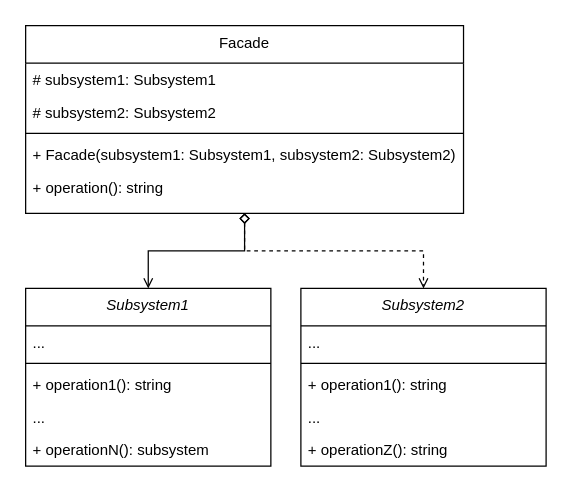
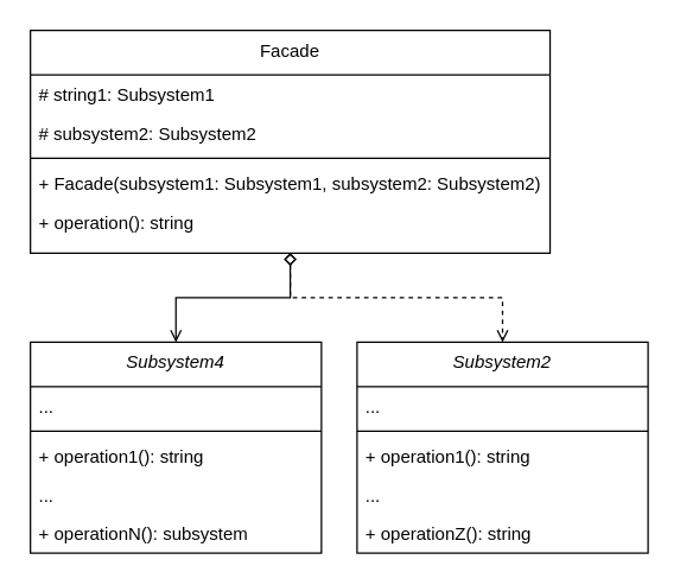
  <mxCell id="0" />
  <mxCell id="1" parent="0" />
  <mxCell id="2" style="edgeStyle=orthogonalEdgeStyle;rounded=0;orthogonalLoop=1;jettySize=auto;html=1;entryX=0.5;entryY=0;entryDx=0;entryDy=0;startArrow=diamond;startFill=0;endArrow=open;endFill=0;" parent="1" source="4" target="10" edge="1"><mxGeometry relative="1" as="geometry"><mxPoint x="135" y="220" as="targetPoint" /></mxGeometry></mxCell>
  <mxCell id="3" style="edgeStyle=orthogonalEdgeStyle;rounded=0;orthogonalLoop=1;jettySize=auto;html=1;endArrow=open;endFill=0;startArrow=diamond;startFill=0;dashed=1;" edge="1" parent="1" source="4" target="16"><mxGeometry relative="1" as="geometry" /></mxCell>
  <mxCell id="4" value="Facade" style="swimlane;fontStyle=0;align=center;verticalAlign=top;childLayout=stackLayout;horizontal=1;startSize=30;horizontalStack=0;resizeParent=1;resizeLast=0;collapsible=1;marginBottom=0;rounded=0;shadow=0;strokeWidth=1;swimlaneLine=1;" parent="1" vertex="1"><mxGeometry x="20" y="20" width="350" height="150" as="geometry"><mxRectangle x="230" y="140" width="160" height="26" as="alternateBounds" /></mxGeometry></mxCell>
- <mxCell id="5" value="# subsystem1: Subsystem1" style="text;align=left;verticalAlign=top;spacingLeft=4;spacingRight=4;overflow=hidden;rotatable=0;points=[[0,0.5],[1,0.5]];portConstraint=eastwest;" parent="4" vertex="1"><mxGeometry y="30" width="350" height="26" as="geometry" /></mxCell>
+ <mxCell id="5" value="# string1: Subsystem1" style="text;align=left;verticalAlign=top;spacingLeft=4;spacingRight=4;overflow=hidden;rotatable=0;points=[[0,0.5],[1,0.5]];portConstraint=eastwest;" parent="4" vertex="1"><mxGeometry y="30" width="350" height="26" as="geometry" /></mxCell>
  <mxCell id="6" value="# subsystem2: Subsystem2&#10;" style="text;align=left;verticalAlign=top;spacingLeft=4;spacingRight=4;overflow=hidden;rotatable=0;points=[[0,0.5],[1,0.5]];portConstraint=eastwest;" parent="4" vertex="1"><mxGeometry y="56" width="350" height="26" as="geometry" /></mxCell>
  <mxCell id="7" value="" style="line;html=1;strokeWidth=1;align=left;verticalAlign=middle;spacingTop=-1;spacingLeft=3;spacingRight=3;rotatable=0;labelPosition=right;points=[];portConstraint=eastwest;" parent="4" vertex="1"><mxGeometry y="82" width="350" height="8" as="geometry" /></mxCell>
  <mxCell id="8" value="+ Facade(subsystem1: Subsystem1, subsystem2: Subsystem2)" style="text;align=left;verticalAlign=top;spacingLeft=4;spacingRight=4;overflow=hidden;rotatable=0;points=[[0,0.5],[1,0.5]];portConstraint=eastwest;" parent="4" vertex="1"><mxGeometry y="90" width="350" height="26" as="geometry" /></mxCell>
  <mxCell id="9" value="+ operation(): string" style="text;align=left;verticalAlign=top;spacingLeft=4;spacingRight=4;overflow=hidden;rotatable=0;points=[[0,0.5],[1,0.5]];portConstraint=eastwest;" parent="4" vertex="1"><mxGeometry y="116" width="350" height="26" as="geometry" /></mxCell>
- <mxCell id="10" value="Subsystem1" style="swimlane;fontStyle=2;align=center;verticalAlign=top;childLayout=stackLayout;horizontal=1;startSize=30;horizontalStack=0;resizeParent=1;resizeLast=0;collapsible=1;marginBottom=0;rounded=0;shadow=0;strokeWidth=1;swimlaneLine=1;" parent="1" vertex="1"><mxGeometry x="20" y="230" width="196" height="142" as="geometry"><mxRectangle x="230" y="140" width="160" height="26" as="alternateBounds" /></mxGeometry></mxCell>
+ <mxCell id="10" value="Subsystem4" style="swimlane;fontStyle=2;align=center;verticalAlign=top;childLayout=stackLayout;horizontal=1;startSize=30;horizontalStack=0;resizeParent=1;resizeLast=0;collapsible=1;marginBottom=0;rounded=0;shadow=0;strokeWidth=1;swimlaneLine=1;" parent="1" vertex="1"><mxGeometry x="20" y="230" width="196" height="142" as="geometry"><mxRectangle x="230" y="140" width="160" height="26" as="alternateBounds" /></mxGeometry></mxCell>
  <mxCell id="11" value="..." style="text;align=left;verticalAlign=top;spacingLeft=4;spacingRight=4;overflow=hidden;rotatable=0;points=[[0,0.5],[1,0.5]];portConstraint=eastwest;" parent="10" vertex="1"><mxGeometry y="30" width="196" height="26" as="geometry" /></mxCell>
  <mxCell id="12" value="" style="line;html=1;strokeWidth=1;align=left;verticalAlign=middle;spacingTop=-1;spacingLeft=3;spacingRight=3;rotatable=0;labelPosition=right;points=[];portConstraint=eastwest;" parent="10" vertex="1"><mxGeometry y="56" width="196" height="8" as="geometry" /></mxCell>
  <mxCell id="13" value="+ operation1(): string" style="text;align=left;verticalAlign=top;spacingLeft=4;spacingRight=4;overflow=hidden;rotatable=0;points=[[0,0.5],[1,0.5]];portConstraint=eastwest;" parent="10" vertex="1"><mxGeometry y="64" width="196" height="26" as="geometry" /></mxCell>
  <mxCell id="14" value="..." style="text;align=left;verticalAlign=top;spacingLeft=4;spacingRight=4;overflow=hidden;rotatable=0;points=[[0,0.5],[1,0.5]];portConstraint=eastwest;" vertex="1" parent="10"><mxGeometry y="90" width="196" height="26" as="geometry" /></mxCell>
  <mxCell id="15" value="+ operationN(): subsystem" style="text;align=left;verticalAlign=top;spacingLeft=4;spacingRight=4;overflow=hidden;rotatable=0;points=[[0,0.5],[1,0.5]];portConstraint=eastwest;" vertex="1" parent="10"><mxGeometry y="116" width="196" height="26" as="geometry" /></mxCell>
  <mxCell id="16" value="Subsystem2" style="swimlane;fontStyle=2;align=center;verticalAlign=top;childLayout=stackLayout;horizontal=1;startSize=30;horizontalStack=0;resizeParent=1;resizeLast=0;collapsible=1;marginBottom=0;rounded=0;shadow=0;strokeWidth=1;swimlaneLine=1;" vertex="1" parent="1"><mxGeometry x="240" y="230" width="196" height="142" as="geometry"><mxRectangle x="230" y="140" width="160" height="26" as="alternateBounds" /></mxGeometry></mxCell>
  <mxCell id="17" value="..." style="text;align=left;verticalAlign=top;spacingLeft=4;spacingRight=4;overflow=hidden;rotatable=0;points=[[0,0.5],[1,0.5]];portConstraint=eastwest;" vertex="1" parent="16"><mxGeometry y="30" width="196" height="26" as="geometry" /></mxCell>
  <mxCell id="18" value="" style="line;html=1;strokeWidth=1;align=left;verticalAlign=middle;spacingTop=-1;spacingLeft=3;spacingRight=3;rotatable=0;labelPosition=right;points=[];portConstraint=eastwest;" vertex="1" parent="16"><mxGeometry y="56" width="196" height="8" as="geometry" /></mxCell>
  <mxCell id="19" value="+ operation1(): string" style="text;align=left;verticalAlign=top;spacingLeft=4;spacingRight=4;overflow=hidden;rotatable=0;points=[[0,0.5],[1,0.5]];portConstraint=eastwest;" vertex="1" parent="16"><mxGeometry y="64" width="196" height="26" as="geometry" /></mxCell>
  <mxCell id="20" value="..." style="text;align=left;verticalAlign=top;spacingLeft=4;spacingRight=4;overflow=hidden;rotatable=0;points=[[0,0.5],[1,0.5]];portConstraint=eastwest;" vertex="1" parent="16"><mxGeometry y="90" width="196" height="26" as="geometry" /></mxCell>
  <mxCell id="21" value="+ operationZ(): string" style="text;align=left;verticalAlign=top;spacingLeft=4;spacingRight=4;overflow=hidden;rotatable=0;points=[[0,0.5],[1,0.5]];portConstraint=eastwest;" vertex="1" parent="16"><mxGeometry y="116" width="196" height="26" as="geometry" /></mxCell>
